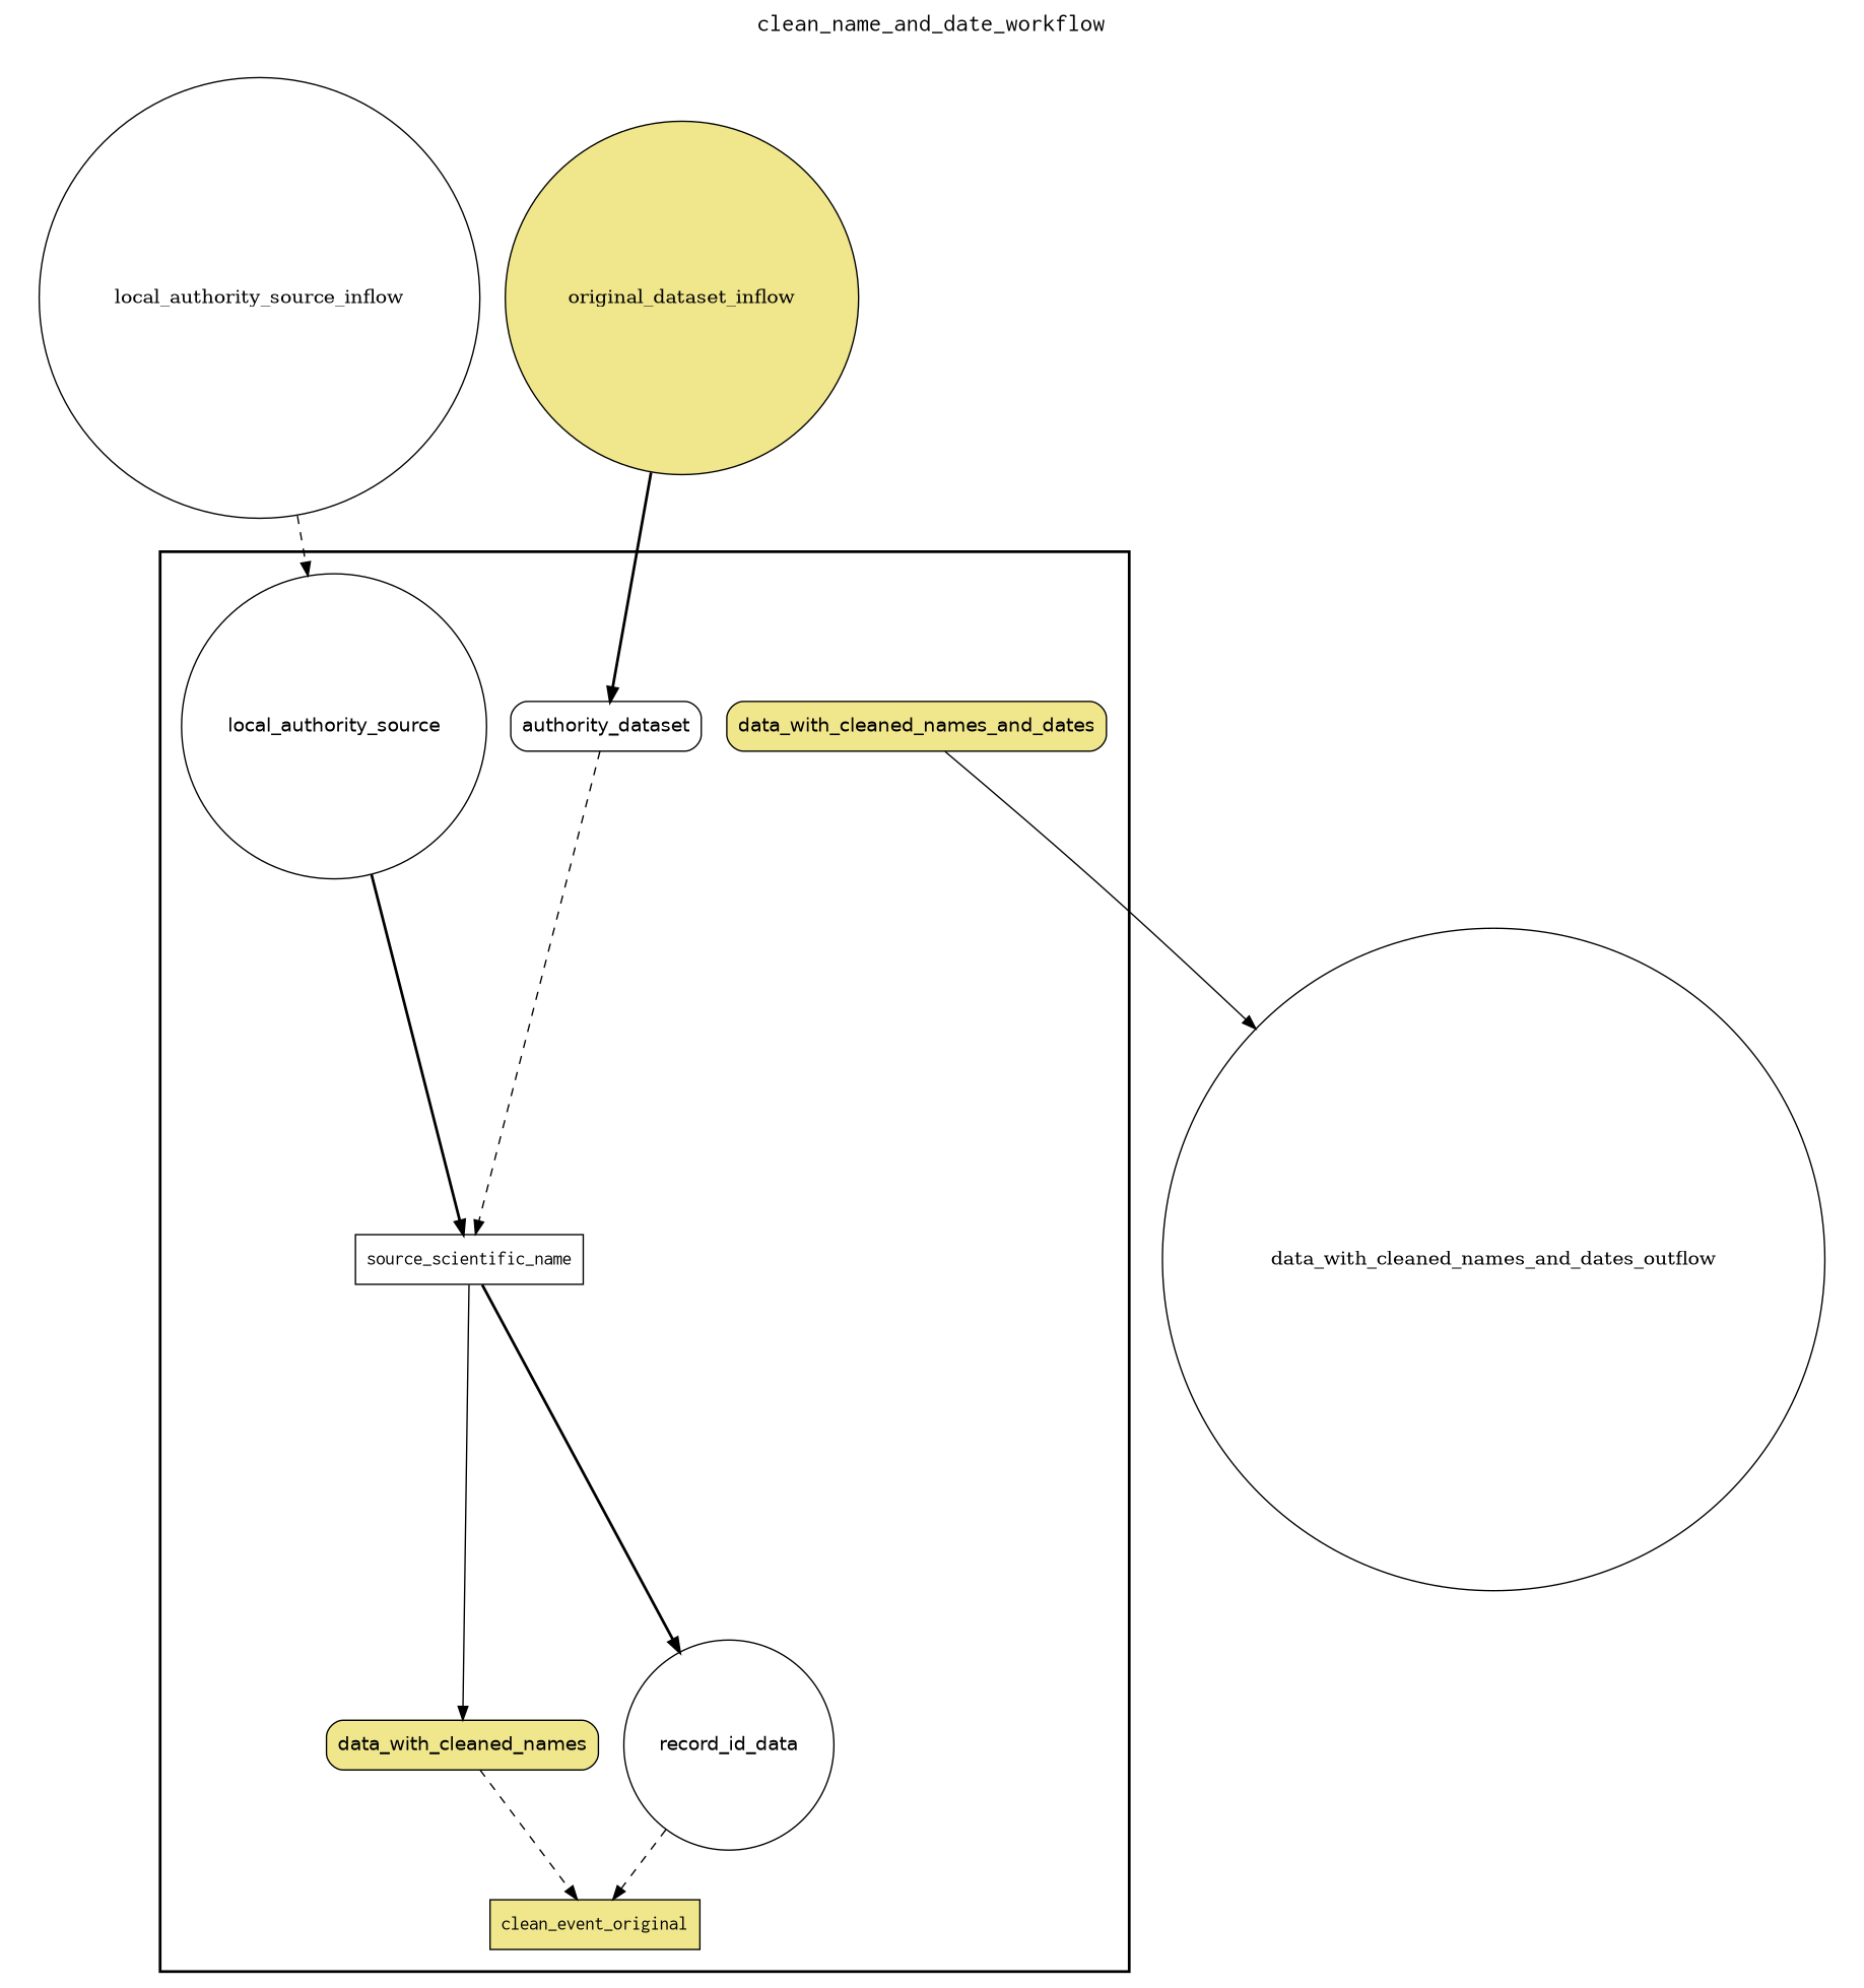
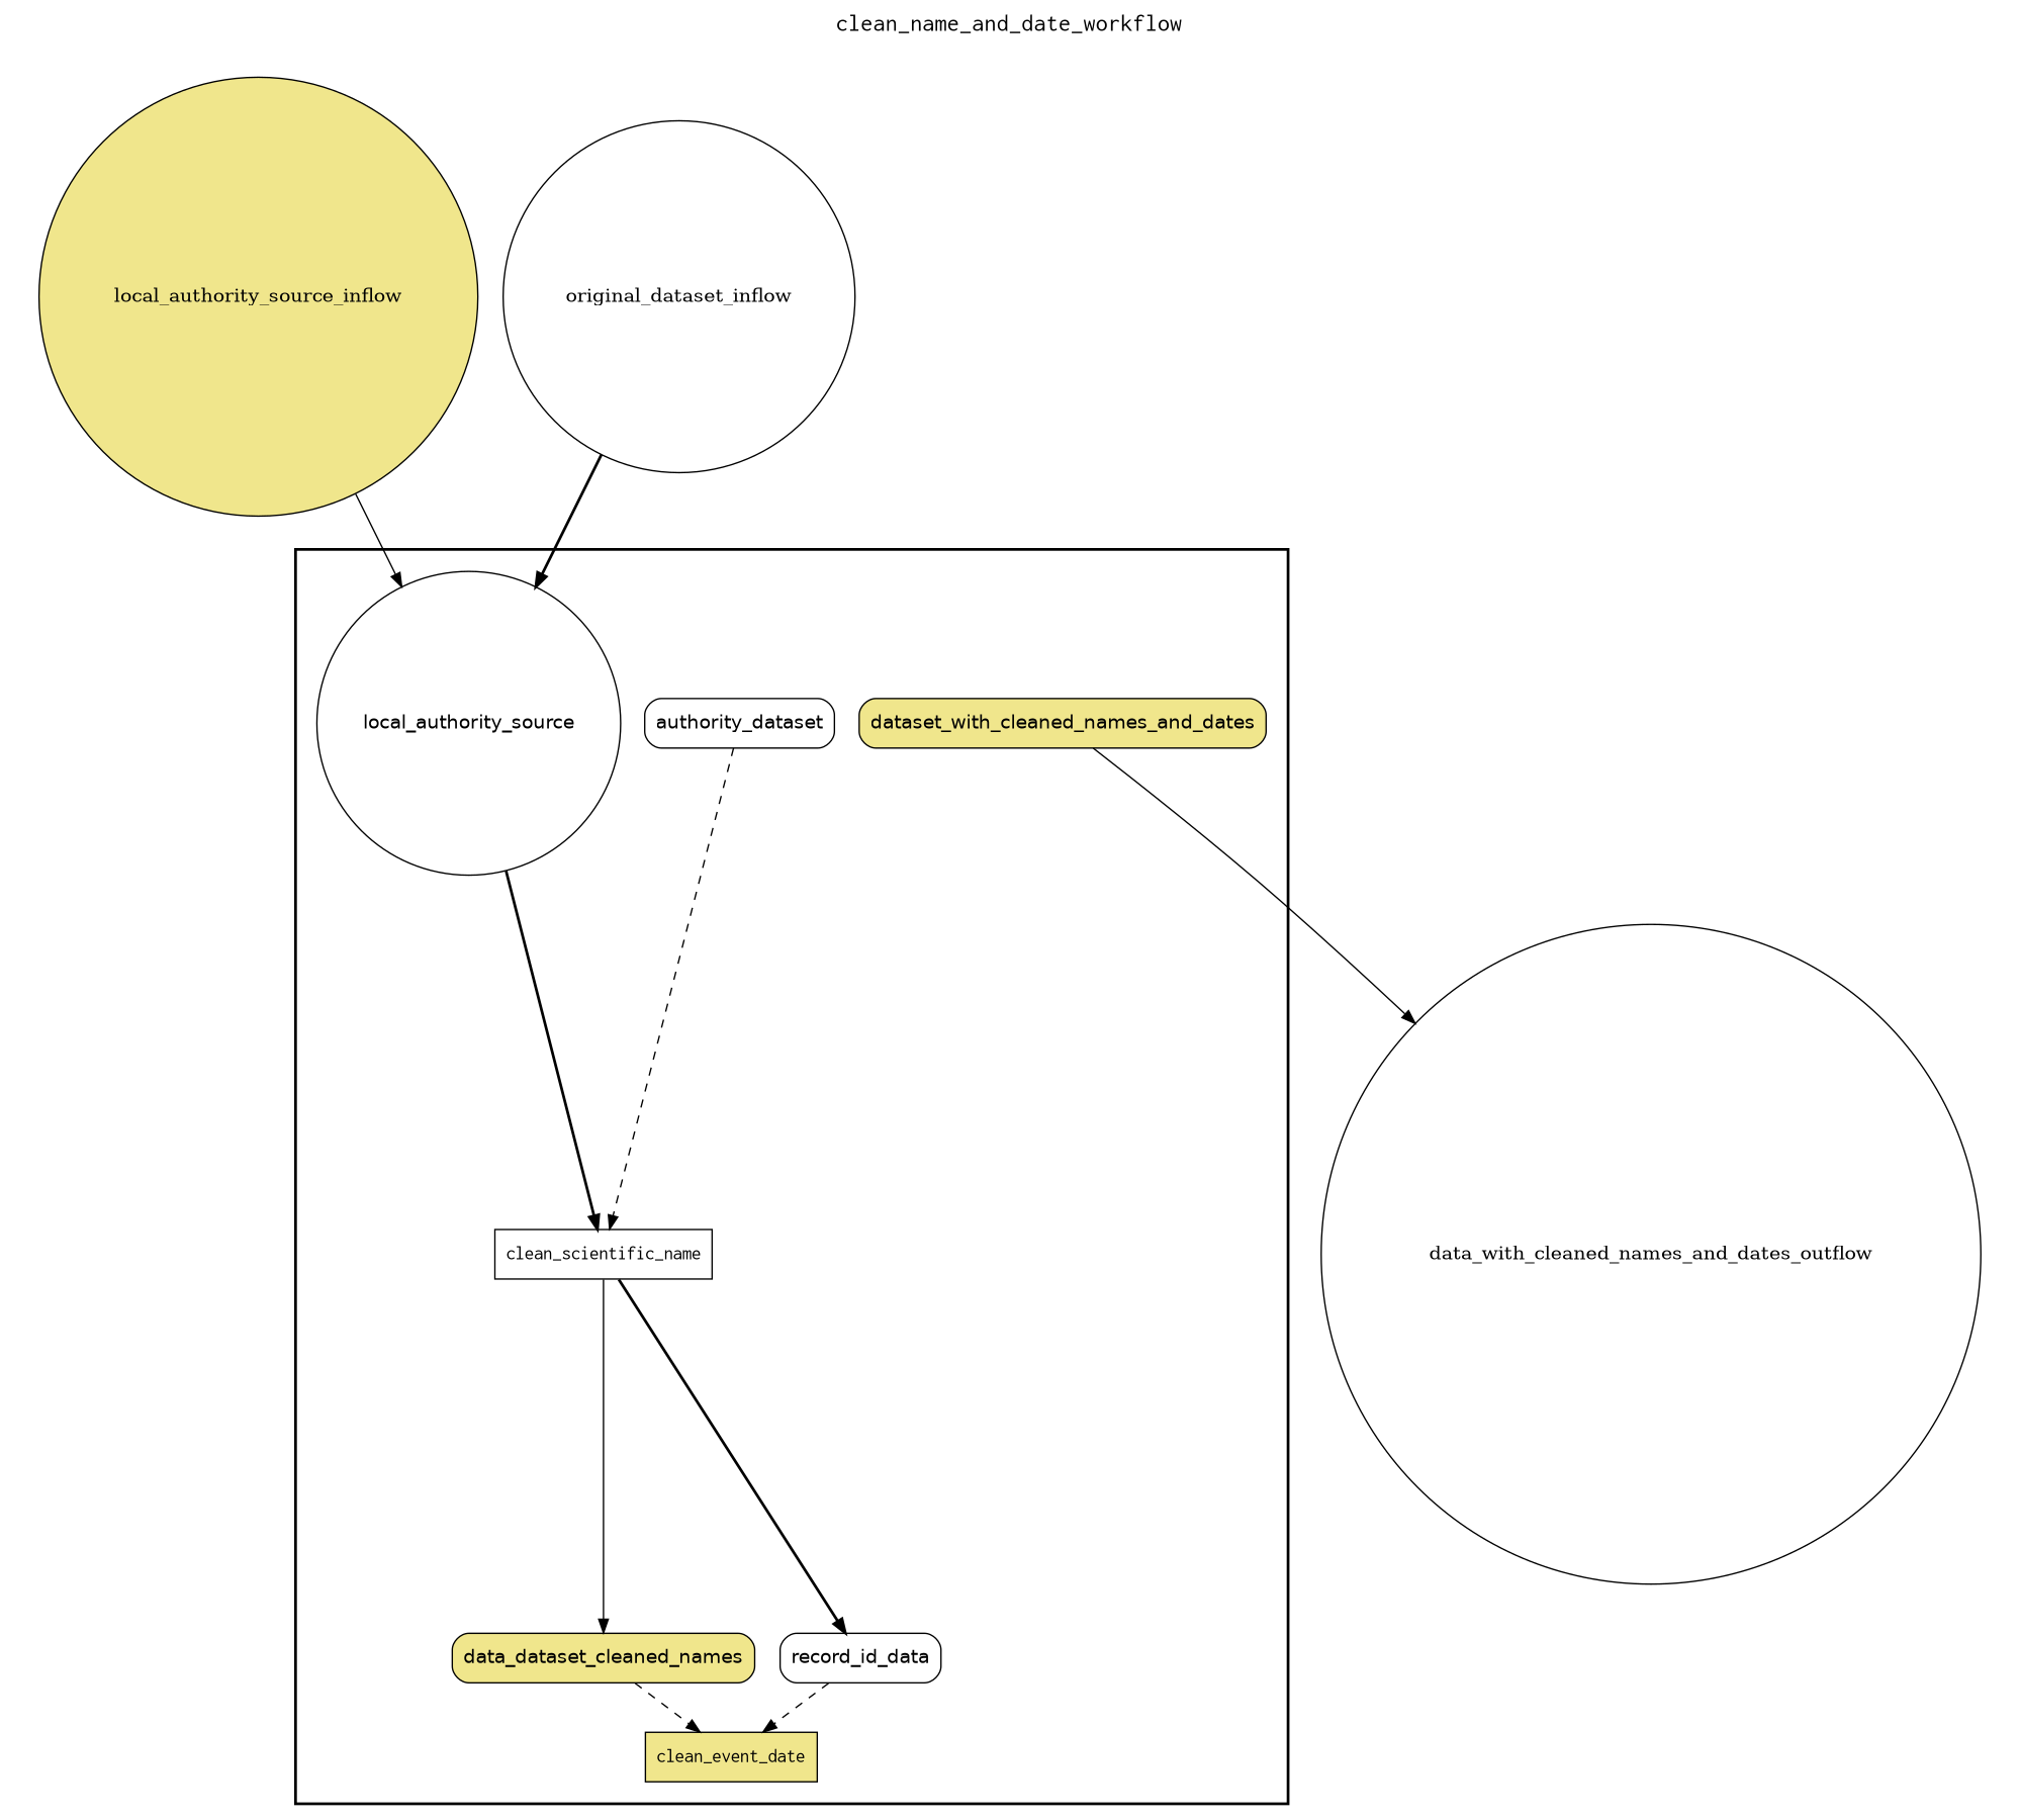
  digraph {
    fontname=Courier
    fontsize=18
    label=clean_name_and_date_workflow
    labelloc=t
    rankdir=TB
    node [fillcolor=white fontname=Helvetica peripheries=1 shape=box style=filled]
    edge [style=dashed]
-   clean_scientific_name [fontname=Courier label=source_scientific_name]
-   clean_event_date [fillcolor=khaki fontname=Courier label=clean_event_original]
+   clean_scientific_name [fontname=Courier]
+   clean_event_date [fillcolor=khaki fontname=Courier]
    n3 [label=authority_dataset style="rounded,filled"]
-   data_with_cleaned_names [fillcolor=khaki style="rounded,filled"]
-   record_id_data [shape=circle style="rounded,filled"]
-   data_with_cleaned_names_and_dates [fillcolor=khaki style="rounded,filled"]
+   data_with_cleaned_names [fillcolor=khaki style="rounded,filled" label=data_dataset_cleaned_names]
+   record_id_data [style="rounded,filled"]
+   data_with_cleaned_names_and_dates [fillcolor=khaki style="rounded,filled" label=dataset_with_cleaned_names_and_dates]
    local_authority_source [shape=circle style="rounded,filled"]
-   original_dataset_inflow [fillcolor=khaki shape=circle width=0.2 fontname=""]
-   local_authority_source_inflow [shape=circle width=0.2 fontname=""]
+   original_dataset_inflow [shape=circle width=0.2 fontname=""]
+   local_authority_source_inflow [fillcolor=khaki shape=circle width=0.2 fontname=""]
    data_with_cleaned_names_and_dates_outflow [shape=circle width=0.2 fontname=""]
    subgraph cluster_1 {
      color=black
      label=""
      penwidth=2
      subgraph cluster_2 {
        color=white
        label=""
        penwidth=2
        clean_scientific_name
        clean_event_date
        n3
        data_with_cleaned_names
        record_id_data
        data_with_cleaned_names_and_dates
        local_authority_source
      }
    }
    subgraph cluster_3 {
      color=white
      label=""
      penwidth=2
      subgraph cluster_4 {
        color=white
        label=""
        penwidth=2
        original_dataset_inflow
        local_authority_source_inflow
      }
    }
    subgraph cluster_5 {
      color=white
      label=""
      penwidth=2
      subgraph cluster_6 {
        color=white
        label=""
        penwidth=2
        data_with_cleaned_names_and_dates_outflow
      }
    }
    clean_scientific_name -> data_with_cleaned_names [style=solid]
    clean_scientific_name -> record_id_data [style=bold]
    n3 -> clean_scientific_name
    data_with_cleaned_names -> clean_event_date
    record_id_data -> clean_event_date
    data_with_cleaned_names_and_dates -> data_with_cleaned_names_and_dates_outflow [style=solid]
    local_authority_source -> clean_scientific_name [style=bold]
-   original_dataset_inflow -> n3 [style=bold]
-   local_authority_source_inflow -> local_authority_source
+   original_dataset_inflow -> local_authority_source [style=bold]
+   local_authority_source_inflow -> local_authority_source [style=solid]
  }
